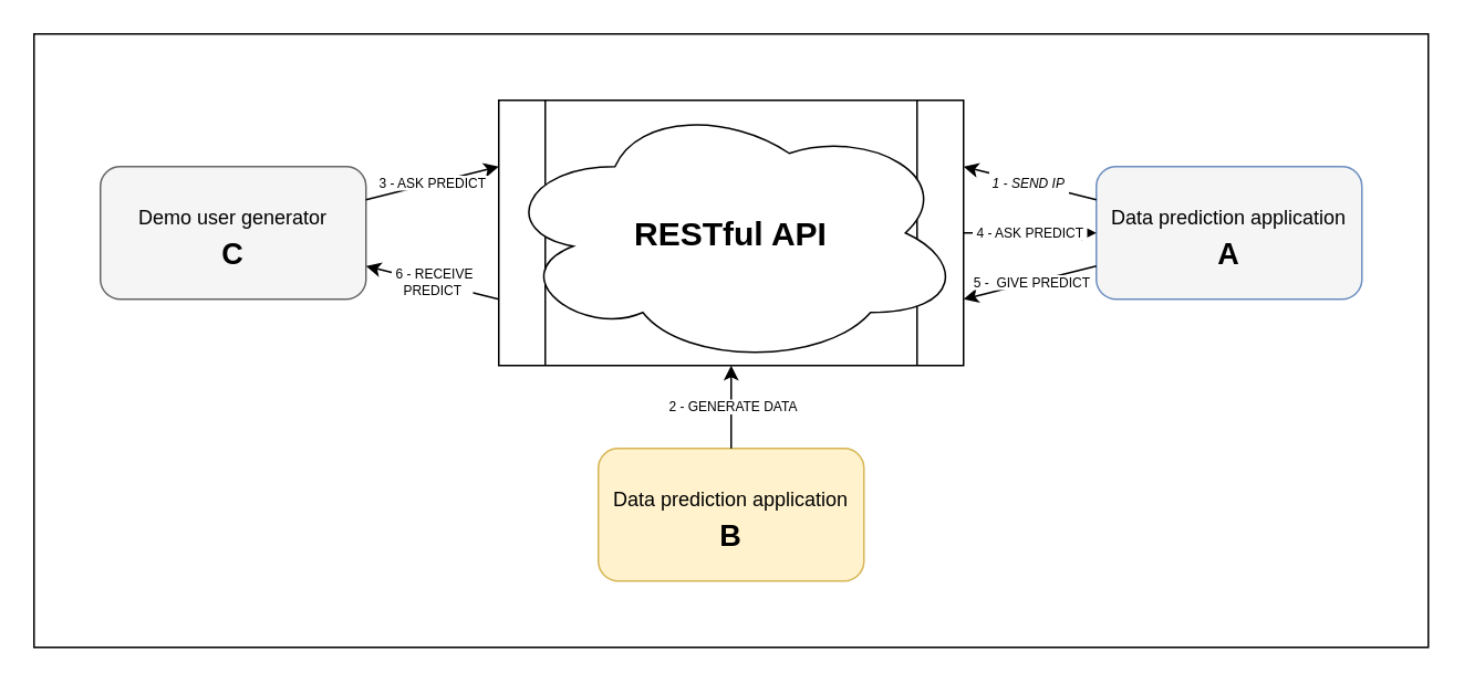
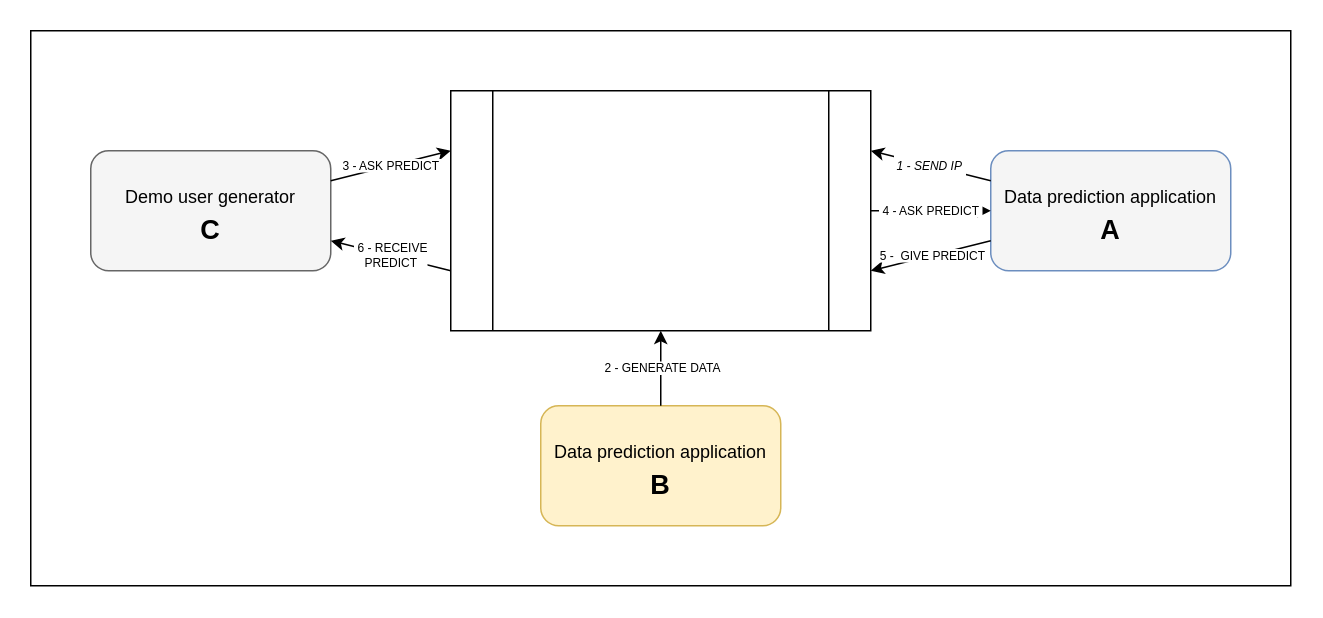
  <mxCell id="0" />
  <mxCell id="1" parent="0" />
  <mxCell id="2" value="" style="rounded=0;whiteSpace=wrap;html=1;fontSize=8;" vertex="1" parent="1"><mxGeometry x="20" y="20" width="840" height="370" as="geometry" /></mxCell>
  <mxCell id="3" value="" style="shape=process;whiteSpace=wrap;html=1;backgroundOutline=1;fontSize=18;" vertex="1" parent="1"><mxGeometry x="300" y="60" width="280" height="160" as="geometry" /></mxCell>
- <mxCell id="4" value="&lt;b&gt;&lt;font style=&quot;font-size: 20px;&quot;&gt;RESTful API&lt;/font&gt;&lt;/b&gt;" style="ellipse;shape=cloud;whiteSpace=wrap;html=1;" vertex="1" parent="1"><mxGeometry x="300" y="60" width="280" height="160" as="geometry" /></mxCell>
  <mxCell id="5" value="&lt;font style=&quot;&quot;&gt;&lt;span style=&quot;font-size: 12px;&quot;&gt;Data prediction application&lt;/span&gt;&lt;br&gt;&lt;b style=&quot;&quot;&gt;&lt;font style=&quot;font-size: 18px;&quot;&gt;A&lt;/font&gt;&lt;/b&gt;&lt;br&gt;&lt;/font&gt;" style="rounded=1;whiteSpace=wrap;html=1;fontSize=20;fillColor=#f5f5f5;strokeColor=#6c8ebf;" vertex="1" parent="1"><mxGeometry x="660" y="100" width="160" height="80" as="geometry" /></mxCell>
  <mxCell id="6" value="&lt;span style=&quot;font-size: 12px;&quot;&gt;Data prediction application&lt;/span&gt;&lt;br&gt;&lt;span style=&quot;font-size: 18px;&quot;&gt;&lt;b&gt;B&lt;/b&gt;&lt;/span&gt;" style="rounded=1;whiteSpace=wrap;html=1;fontSize=20;fillColor=#fff2cc;strokeColor=#d6b656;" vertex="1" parent="1"><mxGeometry x="360" y="270" width="160" height="80" as="geometry" /></mxCell>
  <mxCell id="7" value="&lt;font color=&quot;#000000&quot;&gt;&lt;span style=&quot;font-size: 12px;&quot;&gt;Demo user generator&lt;br&gt;&lt;/span&gt;&lt;b style=&quot;font-size: 18px;&quot;&gt;C&lt;/b&gt;&lt;/font&gt;" style="rounded=1;whiteSpace=wrap;html=1;fontSize=20;fillColor=#f5f5f5;strokeColor=#666666;fontColor=#333333;" vertex="1" parent="1"><mxGeometry y="100" width="160" height="80" as="geometry" x="60" /></mxCell>
  <mxCell id="8" value="&lt;font style=&quot;font-size: 8px;&quot;&gt;&lt;i&gt;&amp;nbsp;1 - SEND IP&amp;nbsp;&lt;/i&gt;&lt;/font&gt;" style="endArrow=classic;html=1;rounded=0;fontSize=18;exitX=0;exitY=0.25;exitDx=0;exitDy=0;entryX=1;entryY=0.25;entryDx=0;entryDy=0;align=center;" edge="1" parent="1" source="5" target="3"><mxGeometry x="0.033" y="-3" width="50" height="50" relative="1" as="geometry"><mxPoint x="450" y="240" as="sourcePoint" /><mxPoint x="620" y="107" as="targetPoint" /><mxPoint as="offset" /></mxGeometry></mxCell>
  <mxCell id="9" value="&amp;nbsp;2 - GENERATE DATA" style="endArrow=classic;html=1;rounded=0;fontSize=8;exitX=0.5;exitY=0;exitDx=0;exitDy=0;entryX=0.5;entryY=1;entryDx=0;entryDy=0;" edge="1" parent="1" source="6" target="3"><mxGeometry width="50" height="50" relative="1" as="geometry"><mxPoint x="420" y="210" as="sourcePoint" /><mxPoint x="470" y="160" as="targetPoint" /></mxGeometry></mxCell>
  <mxCell id="10" value="&amp;nbsp;3 - ASK PREDICT&amp;nbsp;" style="endArrow=classic;html=1;rounded=0;fontSize=8;exitX=1;exitY=0.25;exitDx=0;exitDy=0;entryX=0;entryY=0.25;entryDx=0;entryDy=0;" edge="1" parent="1" source="7" target="3"><mxGeometry width="50" height="50" relative="1" as="geometry"><mxPoint x="420" y="210" as="sourcePoint" /><mxPoint x="470" y="160" as="targetPoint" /></mxGeometry></mxCell>
  <mxCell id="11" value="&amp;nbsp;4&amp;nbsp;- ASK PREDICT&amp;nbsp;" style="endArrow=classic;html=1;rounded=0;fontSize=8;exitX=1;exitY=0.5;exitDx=0;exitDy=0;entryX=0;entryY=0.5;entryDx=0;entryDy=0;" edge="1" parent="1" source="3" target="5"><mxGeometry width="50" height="50" relative="1" as="geometry"><mxPoint x="230" y="130" as="sourcePoint" /><mxPoint x="310" y="110" as="targetPoint" /></mxGeometry></mxCell>
  <mxCell id="12" value="&amp;nbsp;5 -&amp;nbsp; GIVE PREDICT" style="endArrow=classic;html=1;rounded=0;fontSize=8;exitX=0;exitY=0.75;exitDx=0;exitDy=0;entryX=1;entryY=0.75;entryDx=0;entryDy=0;" edge="1" parent="1" source="5" target="3"><mxGeometry width="50" height="50" relative="1" as="geometry"><mxPoint x="240" y="140" as="sourcePoint" /><mxPoint x="320" y="120" as="targetPoint" /></mxGeometry></mxCell>
  <mxCell id="13" value="&amp;nbsp;6 - RECEIVE &lt;br&gt;PREDICT" style="endArrow=classic;html=1;rounded=0;fontSize=8;exitX=0;exitY=0.75;exitDx=0;exitDy=0;entryX=1;entryY=0.75;entryDx=0;entryDy=0;" edge="1" parent="1" source="3" target="7"><mxGeometry width="50" height="50" relative="1" as="geometry"><mxPoint x="230" y="130" as="sourcePoint" /><mxPoint x="310" y="110" as="targetPoint" /></mxGeometry></mxCell>
